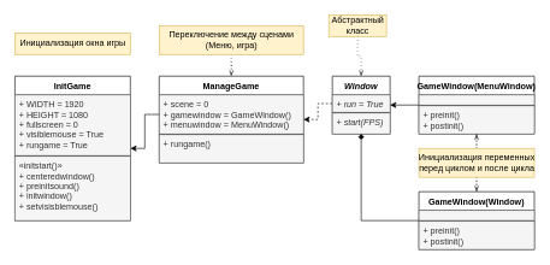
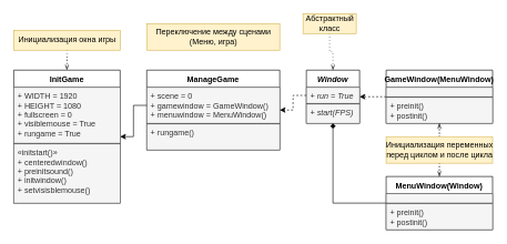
  <mxCell id="0" />
  <mxCell id="1" parent="0" />
  <mxCell id="2" value="InitGame" style="swimlane;fontStyle=1;align=center;verticalAlign=top;childLayout=stackLayout;horizontal=1;startSize=26;horizontalStack=0;resizeParent=1;resizeParentMax=0;resizeLast=0;collapsible=1;marginBottom=0;" vertex="1" parent="1"><mxGeometry x="20" y="105" width="160" height="200" as="geometry"><mxRectangle x="80" y="80" width="100" height="26" as="alternateBounds" /></mxGeometry></mxCell>
  <mxCell id="3" value="+ WIDTH = 1920&#10;+ HEIGHT = 1080&#10;+ fullscreen = 0&#10;+ visiblemouse = True&#10;+ rungame = True" style="text;strokeColor=#666666;fillColor=#f5f5f5;align=left;verticalAlign=top;spacingLeft=4;spacingRight=4;overflow=hidden;rotatable=0;points=[[0,0.5],[1,0.5]];portConstraint=eastwest;fontColor=#333333;" vertex="1" parent="2"><mxGeometry y="26" width="160" height="84" as="geometry" /></mxCell>
  <mxCell id="4" value="" style="line;strokeWidth=1;fillColor=none;align=left;verticalAlign=middle;spacingTop=-1;spacingLeft=3;spacingRight=3;rotatable=0;labelPosition=right;points=[];portConstraint=eastwest;" vertex="1" parent="2"><mxGeometry y="110" width="160" height="1" as="geometry" /></mxCell>
  <mxCell id="5" value="«initstart()»&#10;+ centeredwindow()&#10;+ preinitsound()&#10;+ initwindow()&#10;+ setvisisblemouse()" style="text;strokeColor=#666666;fillColor=#f5f5f5;align=left;verticalAlign=top;spacingLeft=4;spacingRight=4;overflow=hidden;rotatable=0;points=[[0,0.5],[1,0.5]];portConstraint=eastwest;fontColor=#333333;" vertex="1" parent="2"><mxGeometry y="111" width="160" height="89" as="geometry" /></mxCell>
  <mxCell id="6" value="ManageGame" style="swimlane;fontStyle=1;align=center;verticalAlign=top;childLayout=stackLayout;horizontal=1;startSize=26;horizontalStack=0;resizeParent=1;resizeParentMax=0;resizeLast=0;collapsible=1;marginBottom=0;" vertex="1" parent="1"><mxGeometry x="220" y="105" width="200" height="120" as="geometry"><mxRectangle x="280" y="80" width="120" height="26" as="alternateBounds" /></mxGeometry></mxCell>
  <mxCell id="7" value="+ scene = 0&#10;+ gamewindow = GameWindow()&#10;+ menuwindow = MenuWindow()" style="text;strokeColor=#666666;fillColor=#f5f5f5;align=left;verticalAlign=top;spacingLeft=4;spacingRight=4;overflow=hidden;rotatable=0;points=[[0,0.5],[1,0.5]];portConstraint=eastwest;fontColor=#333333;" vertex="1" parent="6"><mxGeometry y="26" width="200" height="54" as="geometry" /></mxCell>
  <mxCell id="8" value="" style="line;strokeWidth=1;fillColor=none;align=left;verticalAlign=middle;spacingTop=-1;spacingLeft=3;spacingRight=3;rotatable=0;labelPosition=right;points=[];portConstraint=eastwest;" vertex="1" parent="6"><mxGeometry y="80" width="200" height="1" as="geometry" /></mxCell>
  <mxCell id="9" value="+ rungame()" style="text;strokeColor=#666666;fillColor=#f5f5f5;align=left;verticalAlign=top;spacingLeft=4;spacingRight=4;overflow=hidden;rotatable=0;points=[[0,0.5],[1,0.5]];portConstraint=eastwest;fontColor=#333333;" vertex="1" parent="6"><mxGeometry y="81" width="200" height="39" as="geometry" /></mxCell>
  <mxCell id="10" value="Window" style="swimlane;fontStyle=3;align=center;verticalAlign=top;childLayout=stackLayout;horizontal=1;startSize=26;horizontalStack=0;resizeParent=1;resizeParentMax=0;resizeLast=0;collapsible=1;marginBottom=0;labelBackgroundColor=none;fillColor=#ffffff;" vertex="1" parent="1"><mxGeometry x="460" y="105" width="80" height="80" as="geometry"><mxRectangle x="520" y="80" width="100" height="26" as="alternateBounds" /></mxGeometry></mxCell>
  <mxCell id="11" value="+ run = True" style="text;strokeColor=#666666;fillColor=#f5f5f5;align=left;verticalAlign=top;spacingLeft=4;spacingRight=4;overflow=hidden;rotatable=0;points=[[0,0.5],[1,0.5]];portConstraint=eastwest;fontColor=#333333;fontStyle=2" vertex="1" parent="10"><mxGeometry y="26" width="80" height="24" as="geometry" /></mxCell>
  <mxCell id="12" value="" style="line;strokeWidth=1;fillColor=none;align=left;verticalAlign=middle;spacingTop=-1;spacingLeft=3;spacingRight=3;rotatable=0;labelPosition=right;points=[];portConstraint=eastwest;" vertex="1" parent="10"><mxGeometry y="50" width="80" height="1" as="geometry" /></mxCell>
  <mxCell id="13" value="+ start(FPS)" style="text;strokeColor=#666666;fillColor=#f5f5f5;align=left;verticalAlign=top;spacingLeft=4;spacingRight=4;overflow=hidden;rotatable=0;points=[[0,0.5],[1,0.5]];portConstraint=eastwest;fontColor=#333333;fontStyle=2" vertex="1" parent="10"><mxGeometry y="51" width="80" height="29" as="geometry" /></mxCell>
  <mxCell id="14" style="edgeStyle=orthogonalEdgeStyle;rounded=0;orthogonalLoop=1;jettySize=auto;html=1;exitX=0;exitY=0.5;exitDx=0;exitDy=0;entryX=0.5;entryY=1;entryDx=0;entryDy=0;endArrow=diamond;" edge="1" parent="1" source="15" target="10"><mxGeometry relative="1" as="geometry" /></mxCell>
- <mxCell id="15" value="GameWindow(Window)" style="swimlane;fontStyle=1;align=center;verticalAlign=top;childLayout=stackLayout;horizontal=1;startSize=26;horizontalStack=0;resizeParent=1;resizeParentMax=0;resizeLast=0;collapsible=1;marginBottom=0;labelBackgroundColor=none;fillColor=#ffffff;" vertex="1" parent="1"><mxGeometry x="580" y="265" width="160" height="80" as="geometry"><mxRectangle x="640" y="200" width="160" height="26" as="alternateBounds" /></mxGeometry></mxCell>
+ <mxCell id="15" value="MenuWindow(Window)" style="swimlane;fontStyle=1;align=center;verticalAlign=top;childLayout=stackLayout;horizontal=1;startSize=26;horizontalStack=0;resizeParent=1;resizeParentMax=0;resizeLast=0;collapsible=1;marginBottom=0;labelBackgroundColor=none;fillColor=#ffffff;" vertex="1" parent="1"><mxGeometry x="580" y="265" width="160" height="80" as="geometry"><mxRectangle x="640" y="200" width="160" height="26" as="alternateBounds" /></mxGeometry></mxCell>
  <mxCell id="16" value="" style="text;strokeColor=#666666;fillColor=#f5f5f5;align=left;verticalAlign=top;spacingLeft=4;spacingRight=4;overflow=hidden;rotatable=0;points=[[0,0.5],[1,0.5]];portConstraint=eastwest;fontColor=#333333;" vertex="1" parent="15"><mxGeometry y="26" width="160" height="14" as="geometry" /></mxCell>
  <mxCell id="17" value="" style="line;strokeWidth=1;fillColor=none;align=left;verticalAlign=middle;spacingTop=-1;spacingLeft=3;spacingRight=3;rotatable=0;labelPosition=right;points=[];portConstraint=eastwest;" vertex="1" parent="15"><mxGeometry y="40" width="160" height="1" as="geometry" /></mxCell>
  <mxCell id="18" value="+ preinit()&#10;+ postinit()" style="text;strokeColor=#666666;fillColor=#f5f5f5;align=left;verticalAlign=top;spacingLeft=4;spacingRight=4;overflow=hidden;rotatable=0;points=[[0,0.5],[1,0.5]];portConstraint=eastwest;fontColor=#333333;" vertex="1" parent="15"><mxGeometry y="41" width="160" height="39" as="geometry" /></mxCell>
- <mxCell id="19" style="edgeStyle=orthogonalEdgeStyle;rounded=0;orthogonalLoop=1;jettySize=auto;html=1;exitX=0;exitY=0.5;exitDx=0;exitDy=0;entryX=1;entryY=0.5;entryDx=0;entryDy=0;" edge="1" parent="1" source="20" target="10"><mxGeometry relative="1" as="geometry" /></mxCell>
+ <mxCell id="19" style="edgeStyle=orthogonalEdgeStyle;rounded=0;orthogonalLoop=1;jettySize=auto;html=1;exitX=0;exitY=0.5;exitDx=0;exitDy=0;entryX=1;entryY=0.5;entryDx=0;entryDy=0;dashed=1;" edge="1" parent="1" source="20" target="10"><mxGeometry relative="1" as="geometry" /></mxCell>
  <mxCell id="20" value="GameWindow(MenuWindow)" style="swimlane;fontStyle=1;align=center;verticalAlign=top;childLayout=stackLayout;horizontal=1;startSize=26;horizontalStack=0;resizeParent=1;resizeParentMax=0;resizeLast=0;collapsible=1;marginBottom=0;labelBackgroundColor=none;fillColor=#ffffff;" vertex="1" parent="1"><mxGeometry x="580" y="105" width="160" height="80" as="geometry"><mxRectangle x="640" y="80" width="160" height="26" as="alternateBounds" /></mxGeometry></mxCell>
  <mxCell id="21" value="" style="text;strokeColor=#666666;fillColor=#f5f5f5;align=left;verticalAlign=top;spacingLeft=4;spacingRight=4;overflow=hidden;rotatable=0;points=[[0,0.5],[1,0.5]];portConstraint=eastwest;fontColor=#333333;" vertex="1" parent="20"><mxGeometry y="26" width="160" height="14" as="geometry" /></mxCell>
  <mxCell id="22" value="" style="line;strokeWidth=1;fillColor=none;align=left;verticalAlign=middle;spacingTop=-1;spacingLeft=3;spacingRight=3;rotatable=0;labelPosition=right;points=[];portConstraint=eastwest;" vertex="1" parent="20"><mxGeometry y="40" width="160" height="1" as="geometry" /></mxCell>
  <mxCell id="23" value="+ preinit()&#10;+ postinit()" style="text;strokeColor=#666666;fillColor=#f5f5f5;align=left;verticalAlign=top;spacingLeft=4;spacingRight=4;overflow=hidden;rotatable=0;points=[[0,0.5],[1,0.5]];portConstraint=eastwest;fontColor=#333333;" vertex="1" parent="20"><mxGeometry y="41" width="160" height="39" as="geometry" /></mxCell>
  <mxCell id="24" style="edgeStyle=orthogonalEdgeStyle;rounded=0;orthogonalLoop=1;jettySize=auto;html=1;exitX=0;exitY=0.5;exitDx=0;exitDy=0;" edge="1" parent="1" source="7" target="2"><mxGeometry relative="1" as="geometry" /></mxCell>
  <mxCell id="25" style="edgeStyle=orthogonalEdgeStyle;rounded=0;orthogonalLoop=1;jettySize=auto;html=1;exitX=0;exitY=0.5;exitDx=0;exitDy=0;dashed=1;" edge="1" parent="1" source="11" target="6"><mxGeometry relative="1" as="geometry" /></mxCell>
+ <mxCell id="26" style="edgeStyle=orthogonalEdgeStyle;rounded=0;orthogonalLoop=1;jettySize=auto;html=1;entryX=0.5;entryY=0;entryDx=0;entryDy=0;dashed=1;dashPattern=1 4;endArrow=openThin;endFill=0;" edge="1" parent="1" source="27" target="2"><mxGeometry relative="1" as="geometry" /></mxCell>
  <mxCell id="27" value="Инициализация окна игры" style="text;html=1;align=center;verticalAlign=middle;resizable=0;points=[];autosize=1;fillColor=#fff2cc;strokeColor=#d6b656;" vertex="1" parent="1"><mxGeometry x="20" y="45" width="160" height="30" as="geometry" /></mxCell>
  <mxCell id="28" style="edgeStyle=orthogonalEdgeStyle;rounded=0;orthogonalLoop=1;jettySize=auto;html=1;entryX=0.5;entryY=0;entryDx=0;entryDy=0;dashed=1;dashPattern=1 4;endArrow=openThin;endFill=0;" edge="1" parent="1" source="29" target="10"><mxGeometry relative="1" as="geometry" /></mxCell>
  <mxCell id="29" value="Абстрактный&lt;br&gt;класс" style="text;html=1;align=center;verticalAlign=middle;resizable=0;points=[];autosize=1;fillColor=#fff2cc;strokeColor=#d6b656;labelBackgroundColor=none;" vertex="1" parent="1"><mxGeometry x="455" y="20" width="80" height="30" as="geometry" /></mxCell>
  <mxCell id="30" style="edgeStyle=orthogonalEdgeStyle;rounded=0;orthogonalLoop=1;jettySize=auto;html=1;entryX=0.5;entryY=0;entryDx=0;entryDy=0;dashed=1;dashPattern=1 4;endArrow=openThin;endFill=0;" edge="1" parent="1" source="32" target="15"><mxGeometry relative="1" as="geometry" /></mxCell>
  <mxCell id="31" style="edgeStyle=orthogonalEdgeStyle;rounded=0;orthogonalLoop=1;jettySize=auto;html=1;entryX=0.5;entryY=1;entryDx=0;entryDy=0;entryPerimeter=0;dashed=1;dashPattern=1 4;endArrow=openThin;endFill=0;" edge="1" parent="1" source="32" target="23"><mxGeometry relative="1" as="geometry" /></mxCell>
  <mxCell id="32" value="Инициализация переменных&lt;br&gt;перед циклом и после цикла" style="text;html=1;align=center;verticalAlign=middle;resizable=0;points=[];autosize=1;fillColor=#fff2cc;strokeColor=#d6b656;labelBackgroundColor=none;" vertex="1" parent="1"><mxGeometry x="580" y="205" width="160" height="40" as="geometry" /></mxCell>
- <mxCell id="33" style="edgeStyle=orthogonalEdgeStyle;rounded=0;orthogonalLoop=1;jettySize=auto;html=1;entryX=0.5;entryY=0;entryDx=0;entryDy=0;dashed=1;dashPattern=1 4;endArrow=openThin;endFill=0;" edge="1" parent="1" source="34" target="6"><mxGeometry relative="1" as="geometry" /></mxCell>
  <mxCell id="34" value="Переключение между сценами&lt;br&gt;(Меню, игра)" style="text;html=1;align=center;verticalAlign=middle;resizable=0;points=[];autosize=1;fillColor=#fff2cc;strokeColor=#d6b656;labelBackgroundColor=none;" vertex="1" parent="1"><mxGeometry x="220" y="35" width="200" height="40" as="geometry" /></mxCell>
